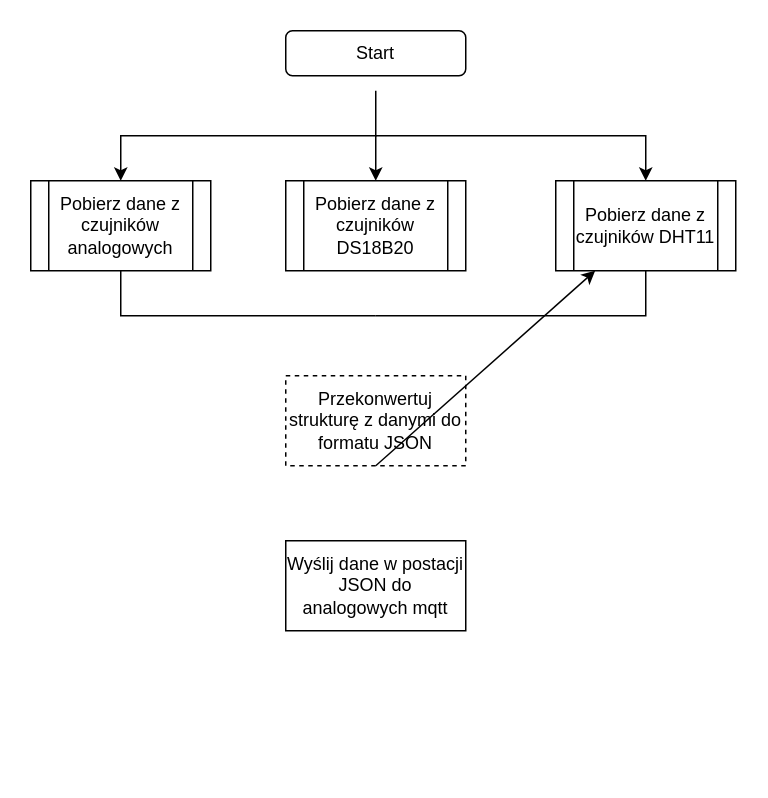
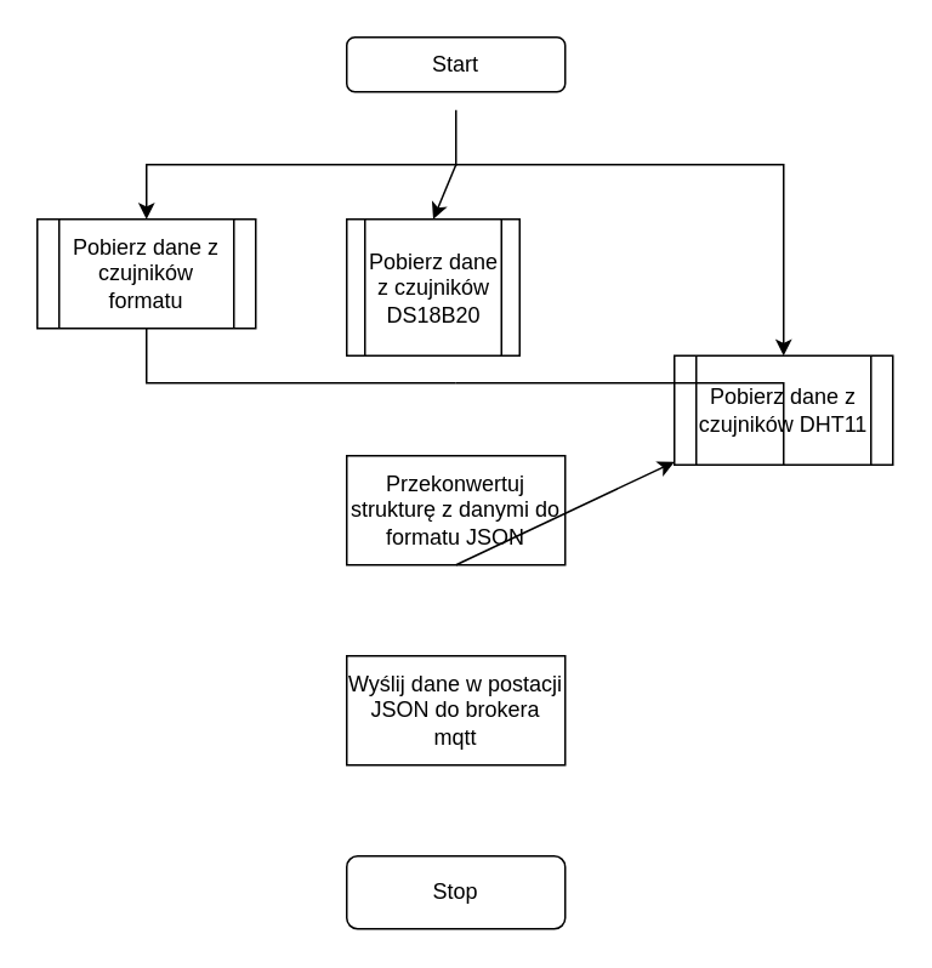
  <mxCell id="0" />
  <mxCell id="1" parent="0" />
  <mxCell id="2" value="Start" style="rounded=1;whiteSpace=wrap;html=1;" vertex="1" parent="1"><mxGeometry x="190" y="20" width="120" height="30" as="geometry" /></mxCell>
- <mxCell id="3" value="Pobierz dane z czujników analogowych" style="shape=process;whiteSpace=wrap;html=1;backgroundOutline=1;" vertex="1" parent="1"><mxGeometry x="20" y="120" width="120" height="60" as="geometry" /></mxCell>
- <mxCell id="4" value="&lt;div&gt;Pobierz dane z czujników DHT11&lt;/div&gt;" style="shape=process;whiteSpace=wrap;html=1;backgroundOutline=1;" vertex="1" parent="1"><mxGeometry x="370" y="120" width="120" height="60" as="geometry" /></mxCell>
- <mxCell id="5" value="Pobierz dane z czujników DS18B20" style="shape=process;whiteSpace=wrap;html=1;backgroundOutline=1;" vertex="1" parent="1"><mxGeometry x="190" y="120" width="120" height="60" as="geometry" /></mxCell>
- <mxCell id="6" value="Przekonwertuj strukturę z danymi do formatu JSON" style="rounded=0;whiteSpace=wrap;html=1;dashed=1;" vertex="1" parent="1"><mxGeometry x="190" y="250" width="120" height="60" as="geometry" /></mxCell>
+ <mxCell id="3" value="Pobierz dane z czujników formatu" style="shape=process;whiteSpace=wrap;html=1;backgroundOutline=1;" vertex="1" parent="1"><mxGeometry x="20" y="120" width="120" height="60" as="geometry" /></mxCell>
+ <mxCell id="4" value="&lt;div&gt;Pobierz dane z czujników DHT11&lt;/div&gt;" style="shape=process;whiteSpace=wrap;html=1;backgroundOutline=1;" vertex="1" parent="1"><mxGeometry x="370" y="195" width="120" height="60" as="geometry" /></mxCell>
+ <mxCell id="5" value="Pobierz dane z czujników DS18B20" style="shape=process;whiteSpace=wrap;html=1;backgroundOutline=1;" vertex="1" parent="1"><mxGeometry x="190" y="120" width="95" height="75" as="geometry" /></mxCell>
+ <mxCell id="6" value="Przekonwertuj strukturę z danymi do formatu JSON" style="rounded=0;whiteSpace=wrap;html=1;" vertex="1" parent="1"><mxGeometry x="190" y="250" width="120" height="60" as="geometry" /></mxCell>
  <mxCell id="7" value="" style="endArrow=classic;html=1;rounded=0;entryX=0.5;entryY=0;entryDx=0;entryDy=0;" edge="1" parent="1" target="3"><mxGeometry width="50" height="50" relative="1" as="geometry"><mxPoint x="250" y="60" as="sourcePoint" /><mxPoint x="270" y="220" as="targetPoint" /><Array as="points"><mxPoint x="250" y="90" /><mxPoint x="80" y="90" /></Array></mxGeometry></mxCell>
  <mxCell id="8" value="" style="endArrow=classic;html=1;rounded=0;entryX=0.5;entryY=0;entryDx=0;entryDy=0;" edge="1" parent="1" target="5"><mxGeometry width="50" height="50" relative="1" as="geometry"><mxPoint x="250" y="90" as="sourcePoint" /><mxPoint x="270" y="220" as="targetPoint" /></mxGeometry></mxCell>
  <mxCell id="9" value="" style="endArrow=classic;html=1;rounded=0;entryX=0.5;entryY=0;entryDx=0;entryDy=0;" edge="1" parent="1" target="4"><mxGeometry width="50" height="50" relative="1" as="geometry"><mxPoint x="250" y="90" as="sourcePoint" /><mxPoint x="430" y="50" as="targetPoint" /><Array as="points"><mxPoint x="430" y="90" /></Array></mxGeometry></mxCell>
  <mxCell id="10" value="" style="endArrow=none;html=1;rounded=0;" edge="1" parent="1"><mxGeometry width="50" height="50" relative="1" as="geometry"><mxPoint x="80" y="180" as="sourcePoint" /><mxPoint x="250" y="210" as="targetPoint" /><Array as="points"><mxPoint x="80" y="210" /></Array></mxGeometry></mxCell>
  <mxCell id="11" value="" style="endArrow=none;html=1;rounded=0;entryX=0.5;entryY=1;entryDx=0;entryDy=0;" edge="1" parent="1" target="4"><mxGeometry width="50" height="50" relative="1" as="geometry"><mxPoint x="250" y="210" as="sourcePoint" /><mxPoint x="360" y="200" as="targetPoint" /><Array as="points"><mxPoint x="430" y="210" /></Array></mxGeometry></mxCell>
- <mxCell id="12" value="Wyślij dane w postacji JSON do analogowych mqtt" style="rounded=0;whiteSpace=wrap;html=1;" vertex="1" parent="1"><mxGeometry x="190" y="360" width="120" height="60" as="geometry" /></mxCell>
+ <mxCell id="12" value="Wyślij dane w postacji JSON do brokera mqtt" style="rounded=0;whiteSpace=wrap;html=1;" vertex="1" parent="1"><mxGeometry x="190" y="360" width="120" height="60" as="geometry" /></mxCell>
+ <mxCell id="13" value="Stop" style="rounded=1;whiteSpace=wrap;html=1;" vertex="1" parent="1"><mxGeometry x="190" y="470" width="120" height="40" as="geometry" /></mxCell>
  <mxCell id="14" value="" style="endArrow=classic;html=1;rounded=0;exitX=0.5;exitY=1;exitDx=0;exitDy=0;" edge="1" parent="1" source="6" target="4"><mxGeometry width="50" height="50" relative="1" as="geometry"><mxPoint x="40" y="320" as="sourcePoint" /><mxPoint x="90" y="270" as="targetPoint" /></mxGeometry></mxCell>
